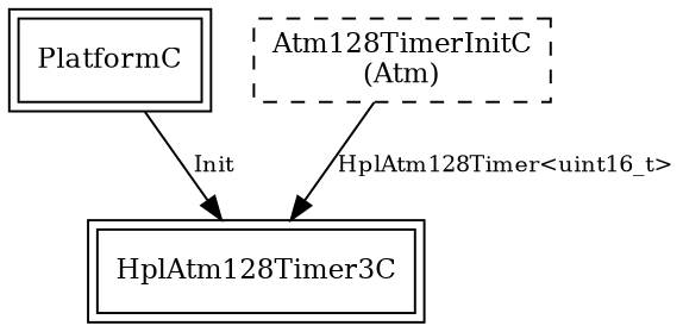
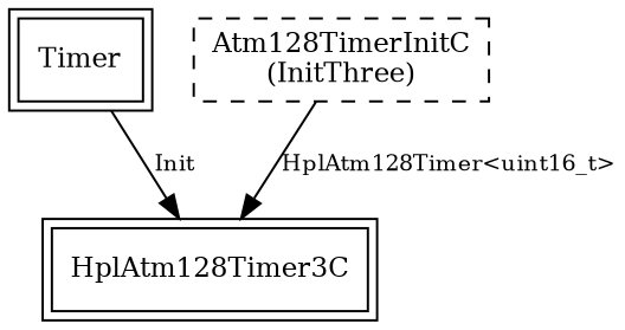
  digraph {
    node [fontsize=12 peripheries=2 shape=box]
    edge [fontsize=10]
-   PlatformC
+   PlatformC [label=Timer]
    HplAtm128Timer3C
-   n3 [label="Atm128TimerInitC\n(Atm)" style=dashed peripheries=""]
+   n3 [label="Atm128TimerInitC\n(InitThree)" style=dashed peripheries=""]
    PlatformC -> HplAtm128Timer3C [label=Init]
    n3 -> HplAtm128Timer3C [label="HplAtm128Timer<uint16_t>"]
  }
